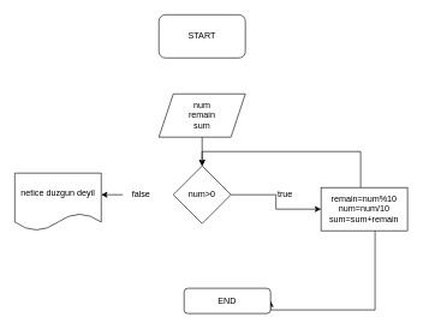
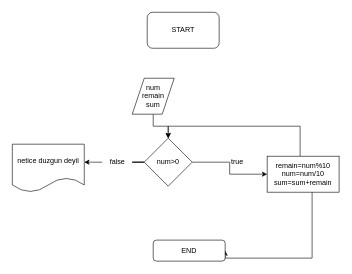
  <mxCell id="0" />
  <mxCell id="1" parent="0" />
- <mxCell id="2" value="START" style="rounded=1;whiteSpace=wrap;html=1;" parent="1" vertex="1"><mxGeometry x="220" y="20" width="120" height="60" as="geometry" /></mxCell>
+ <mxCell id="2" value="START" style="rounded=1;whiteSpace=wrap;html=1;" parent="1" vertex="1"><mxGeometry x="245" y="20" width="120" height="60" as="geometry" /></mxCell>
  <mxCell id="3" style="edgeStyle=orthogonalEdgeStyle;rounded=0;orthogonalLoop=1;jettySize=auto;html=1;" edge="1" parent="1" source="4" target="7"><mxGeometry relative="1" as="geometry" /></mxCell>
- <mxCell id="4" value="num&lt;br&gt;remain&lt;br&gt;sum" style="shape=parallelogram;perimeter=parallelogramPerimeter;whiteSpace=wrap;html=1;fixedSize=1;" vertex="1" parent="1"><mxGeometry x="220" y="130" width="120" height="60" as="geometry" /></mxCell>
+ <mxCell id="4" value="num&lt;br&gt;remain&lt;br&gt;sum" style="shape=parallelogram;perimeter=parallelogramPerimeter;whiteSpace=wrap;html=1;fixedSize=1;" vertex="1" parent="1"><mxGeometry x="220" y="130" width="70" height="60" as="geometry" /></mxCell>
  <mxCell id="5" style="edgeStyle=orthogonalEdgeStyle;rounded=0;orthogonalLoop=1;jettySize=auto;html=1;startArrow=none;" edge="1" parent="1" source="12"><mxGeometry relative="1" as="geometry"><mxPoint x="140" y="270" as="targetPoint" /></mxGeometry></mxCell>
  <mxCell id="6" style="edgeStyle=orthogonalEdgeStyle;rounded=0;orthogonalLoop=1;jettySize=auto;html=1;entryX=0;entryY=0.5;entryDx=0;entryDy=0;" edge="1" parent="1" source="7" target="10"><mxGeometry relative="1" as="geometry" /></mxCell>
  <mxCell id="7" value="num&amp;gt;0" style="rhombus;whiteSpace=wrap;html=1;" vertex="1" parent="1"><mxGeometry x="240" y="230" width="80" height="80" as="geometry" /></mxCell>
  <mxCell id="8" style="edgeStyle=orthogonalEdgeStyle;rounded=0;orthogonalLoop=1;jettySize=auto;html=1;" edge="1" parent="1" source="10"><mxGeometry relative="1" as="geometry"><mxPoint x="280" y="230" as="targetPoint" /><Array as="points"><mxPoint x="500" y="210" /><mxPoint x="280" y="210" /></Array></mxGeometry></mxCell>
  <mxCell id="9" style="edgeStyle=orthogonalEdgeStyle;rounded=0;orthogonalLoop=1;jettySize=auto;html=1;entryX=1;entryY=0.5;entryDx=0;entryDy=0;" edge="1" parent="1" source="10" target="15"><mxGeometry relative="1" as="geometry"><Array as="points"><mxPoint x="520" y="430" /></Array></mxGeometry></mxCell>
  <mxCell id="10" value="remain=num%10&lt;br&gt;num=num/10&lt;br&gt;sum=sum+remain" style="rounded=0;whiteSpace=wrap;html=1;" vertex="1" parent="1"><mxGeometry x="445" y="260" width="120" height="60" as="geometry" /></mxCell>
  <mxCell id="11" value="true" style="text;html=1;align=center;verticalAlign=middle;resizable=0;points=[];autosize=1;strokeColor=none;fillColor=none;" vertex="1" parent="1"><mxGeometry x="375" y="255" width="40" height="30" as="geometry" /></mxCell>
  <mxCell id="12" value="false" style="text;html=1;align=center;verticalAlign=middle;resizable=0;points=[];autosize=1;strokeColor=none;fillColor=none;" vertex="1" parent="1"><mxGeometry x="170" y="255" width="50" height="30" as="geometry" /></mxCell>
+ <mxCell id="13" value="" style="edgeStyle=orthogonalEdgeStyle;rounded=0;orthogonalLoop=1;jettySize=auto;html=1;endArrow=none;" edge="1" parent="1" source="7" target="12"><mxGeometry relative="1" as="geometry"><mxPoint x="240" y="270" as="sourcePoint" /><mxPoint x="140" y="270" as="targetPoint" /></mxGeometry></mxCell>
  <mxCell id="14" value="netice duzgun deyil" style="shape=document;whiteSpace=wrap;html=1;boundedLbl=1;" vertex="1" parent="1"><mxGeometry x="20" y="240" width="120" height="80" as="geometry" /></mxCell>
  <mxCell id="15" value="END" style="rounded=1;whiteSpace=wrap;html=1;" vertex="1" parent="1"><mxGeometry x="255" y="400" width="120" height="35" as="geometry" /></mxCell>
